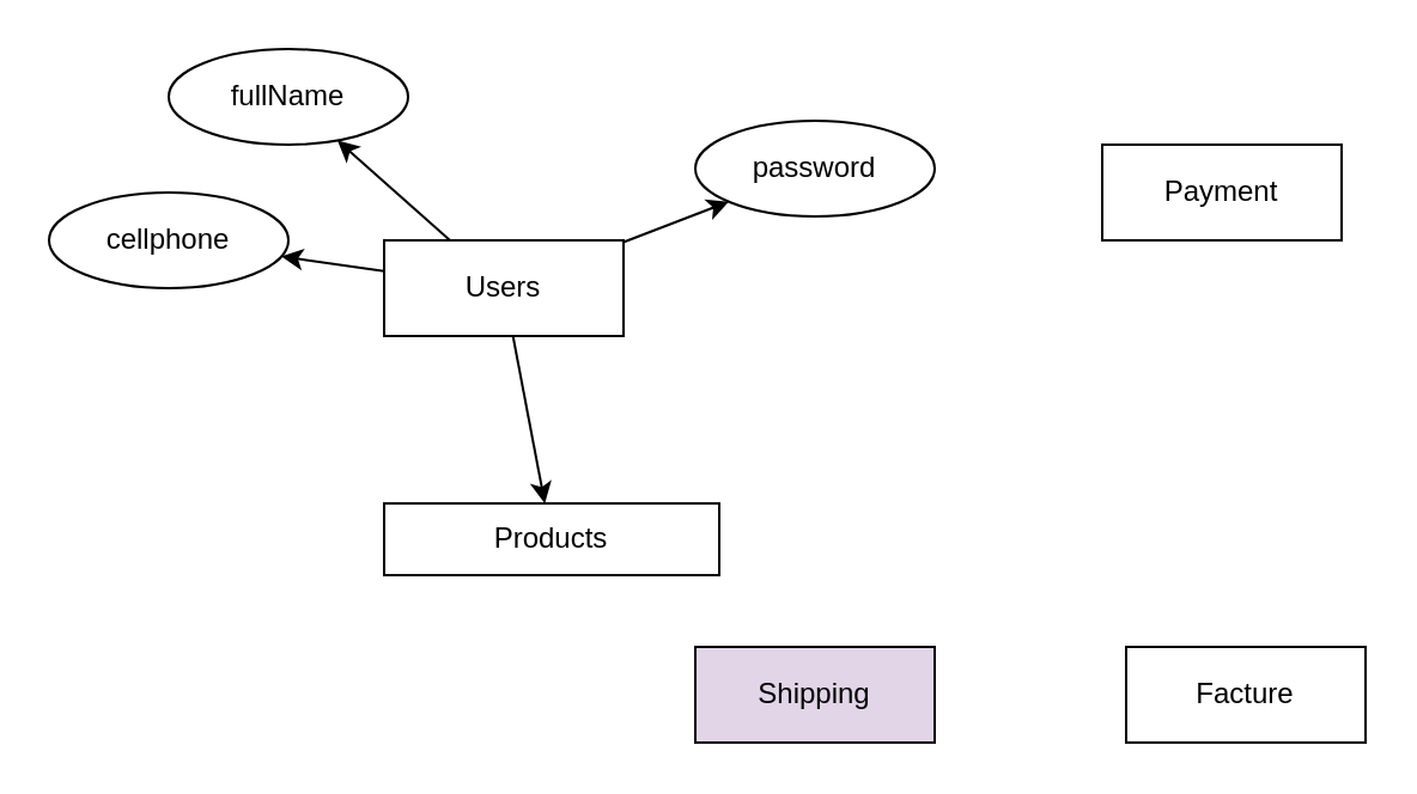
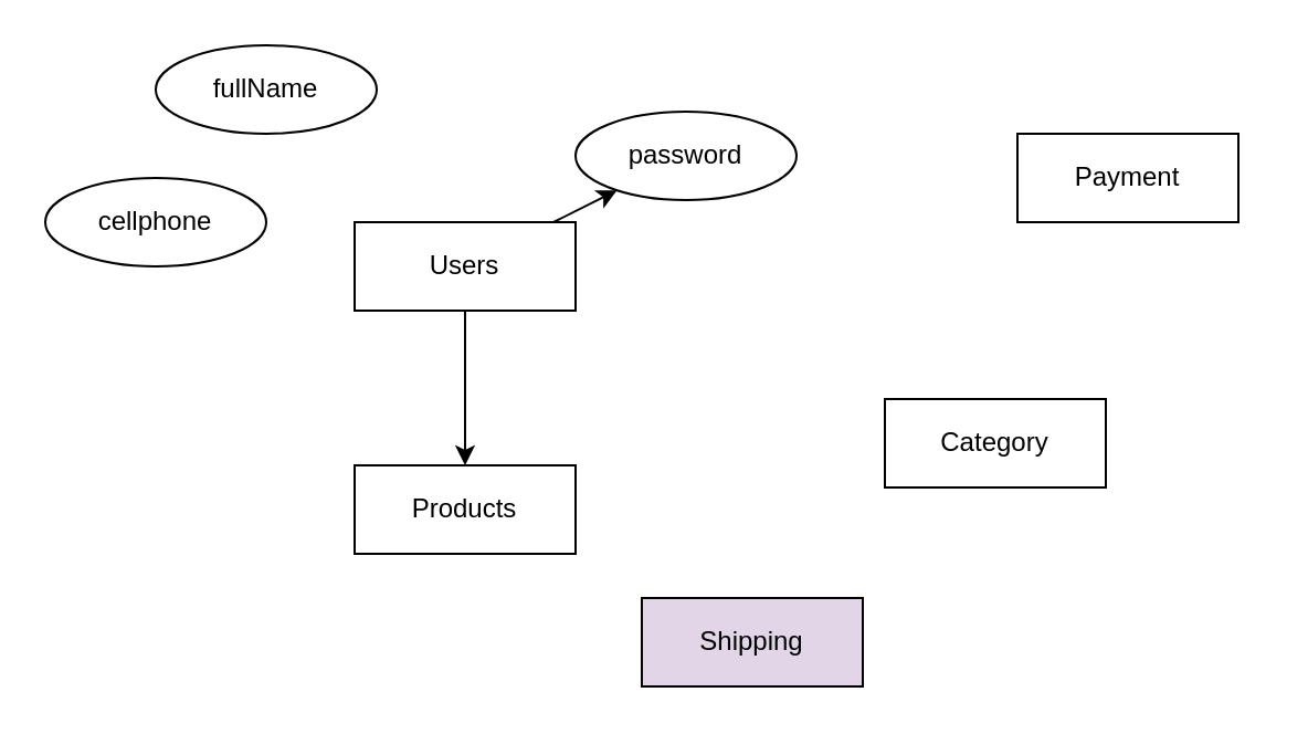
  <mxCell id="0" />
  <mxCell id="1" parent="0" />
  <mxCell id="2" value="" style="edgeStyle=none;html=1;" edge="1" parent="1" source="6" target="8"><mxGeometry relative="1" as="geometry" /></mxCell>
- <mxCell id="3" value="" style="edgeStyle=none;html=1;" edge="1" parent="1" source="6" target="9"><mxGeometry relative="1" as="geometry" /></mxCell>
  <mxCell id="4" value="" style="edgeStyle=none;html=1;" edge="1" parent="1" source="6" target="10"><mxGeometry relative="1" as="geometry" /></mxCell>
- <mxCell id="5" value="" style="edgeStyle=none;html=1;" edge="1" parent="1" source="6" target="11"><mxGeometry relative="1" as="geometry" /></mxCell>
  <mxCell id="6" value="Users" style="whiteSpace=wrap;html=1;align=center;" vertex="1" parent="1"><mxGeometry x="160" y="100" width="100" height="40" as="geometry" /></mxCell>
- <mxCell id="8" value="Products" style="whiteSpace=wrap;html=1;align=center;" vertex="1" parent="1"><mxGeometry x="160" y="210" width="140" height="30" as="geometry" /></mxCell>
+ <mxCell id="7" value="Category" style="whiteSpace=wrap;html=1;align=center;" vertex="1" parent="1"><mxGeometry x="400" y="180" width="100" height="40" as="geometry" /></mxCell>
+ <mxCell id="8" value="Products" style="whiteSpace=wrap;html=1;align=center;" vertex="1" parent="1"><mxGeometry x="160" y="210" width="100" height="40" as="geometry" /></mxCell>
  <mxCell id="9" value="fullName" style="ellipse;whiteSpace=wrap;html=1;align=center;" vertex="1" parent="1"><mxGeometry x="70" y="20" width="100" height="40" as="geometry" /></mxCell>
- <mxCell id="10" value="password" style="ellipse;whiteSpace=wrap;html=1;align=center;" vertex="1" parent="1"><mxGeometry x="290" y="50" width="100" height="40" as="geometry" /></mxCell>
+ <mxCell id="10" value="password" style="ellipse;whiteSpace=wrap;html=1;align=center;" vertex="1" parent="1"><mxGeometry x="260" y="50" width="100" height="40" as="geometry" /></mxCell>
  <mxCell id="11" value="cellphone" style="ellipse;whiteSpace=wrap;html=1;align=center;" vertex="1" parent="1"><mxGeometry x="20" y="80" width="100" height="40" as="geometry" /></mxCell>
  <mxCell id="12" value="Payment" style="whiteSpace=wrap;html=1;align=center;" vertex="1" parent="1"><mxGeometry x="460" y="60" width="100" height="40" as="geometry" /></mxCell>
  <mxCell id="13" value="Shipping" style="whiteSpace=wrap;html=1;align=center;fillColor=#e1d5e7;" vertex="1" parent="1"><mxGeometry x="290" y="270" width="100" height="40" as="geometry" /></mxCell>
- <mxCell id="14" value="Facture" style="whiteSpace=wrap;html=1;align=center;" vertex="1" parent="1"><mxGeometry x="470" y="270" width="100" height="40" as="geometry" /></mxCell>
